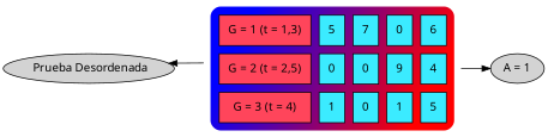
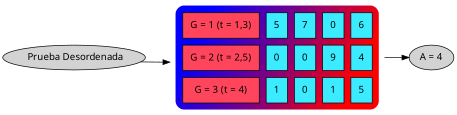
  digraph {
    rankdir=LR
    node [bgcolor="#ff3d61" fontname=Impact style=filled]
    n1 [label=" Prueba Desordenada"]
    n2 [label=< <TABLE border="0" cellspacing="10" cellpadding="10" style="rounded" bgcolor="blue:red" gradientangle="315">  <TR><TD border="1" bgcolor="#ff455b">G = 1 (t = 1,3)</TD><TD border="1" bgcolor="#3bebff">5</TD> <TD border="1" bgcolor="#3bebff">7</TD> <TD border="1" bgcolor="#3bebff">0</TD> <TD border="1" bgcolor="#3bebff">6</TD> </TR> <TR><TD border="1" bgcolor="#ff455b">G = 2 (t = 2,5)</TD><TD border="1" bgcolor="#3bebff">0</TD> <TD border="1" bgcolor="#3bebff">0</TD> <TD border="1" bgcolor="#3bebff">9</TD> <TD border="1" bgcolor="#3bebff">4</TD> </TR> <TR><TD border="1" bgcolor="#ff455b">G = 3 (t = 4)</TD><TD border="1" bgcolor="#3bebff">1</TD> <TD border="1" bgcolor="#3bebff">0</TD> <TD border="1" bgcolor="#3bebff">1</TD> <TD border="1" bgcolor="#3bebff">5</TD> </TR>  </TABLE>> shape=none bgcolor="" style=""]
-   n3 [label="A = 1"]
-   n2 -> n1
+   n3 [label="A = 4"]
+   n1 -> n2
    n2 -> n3
  }
